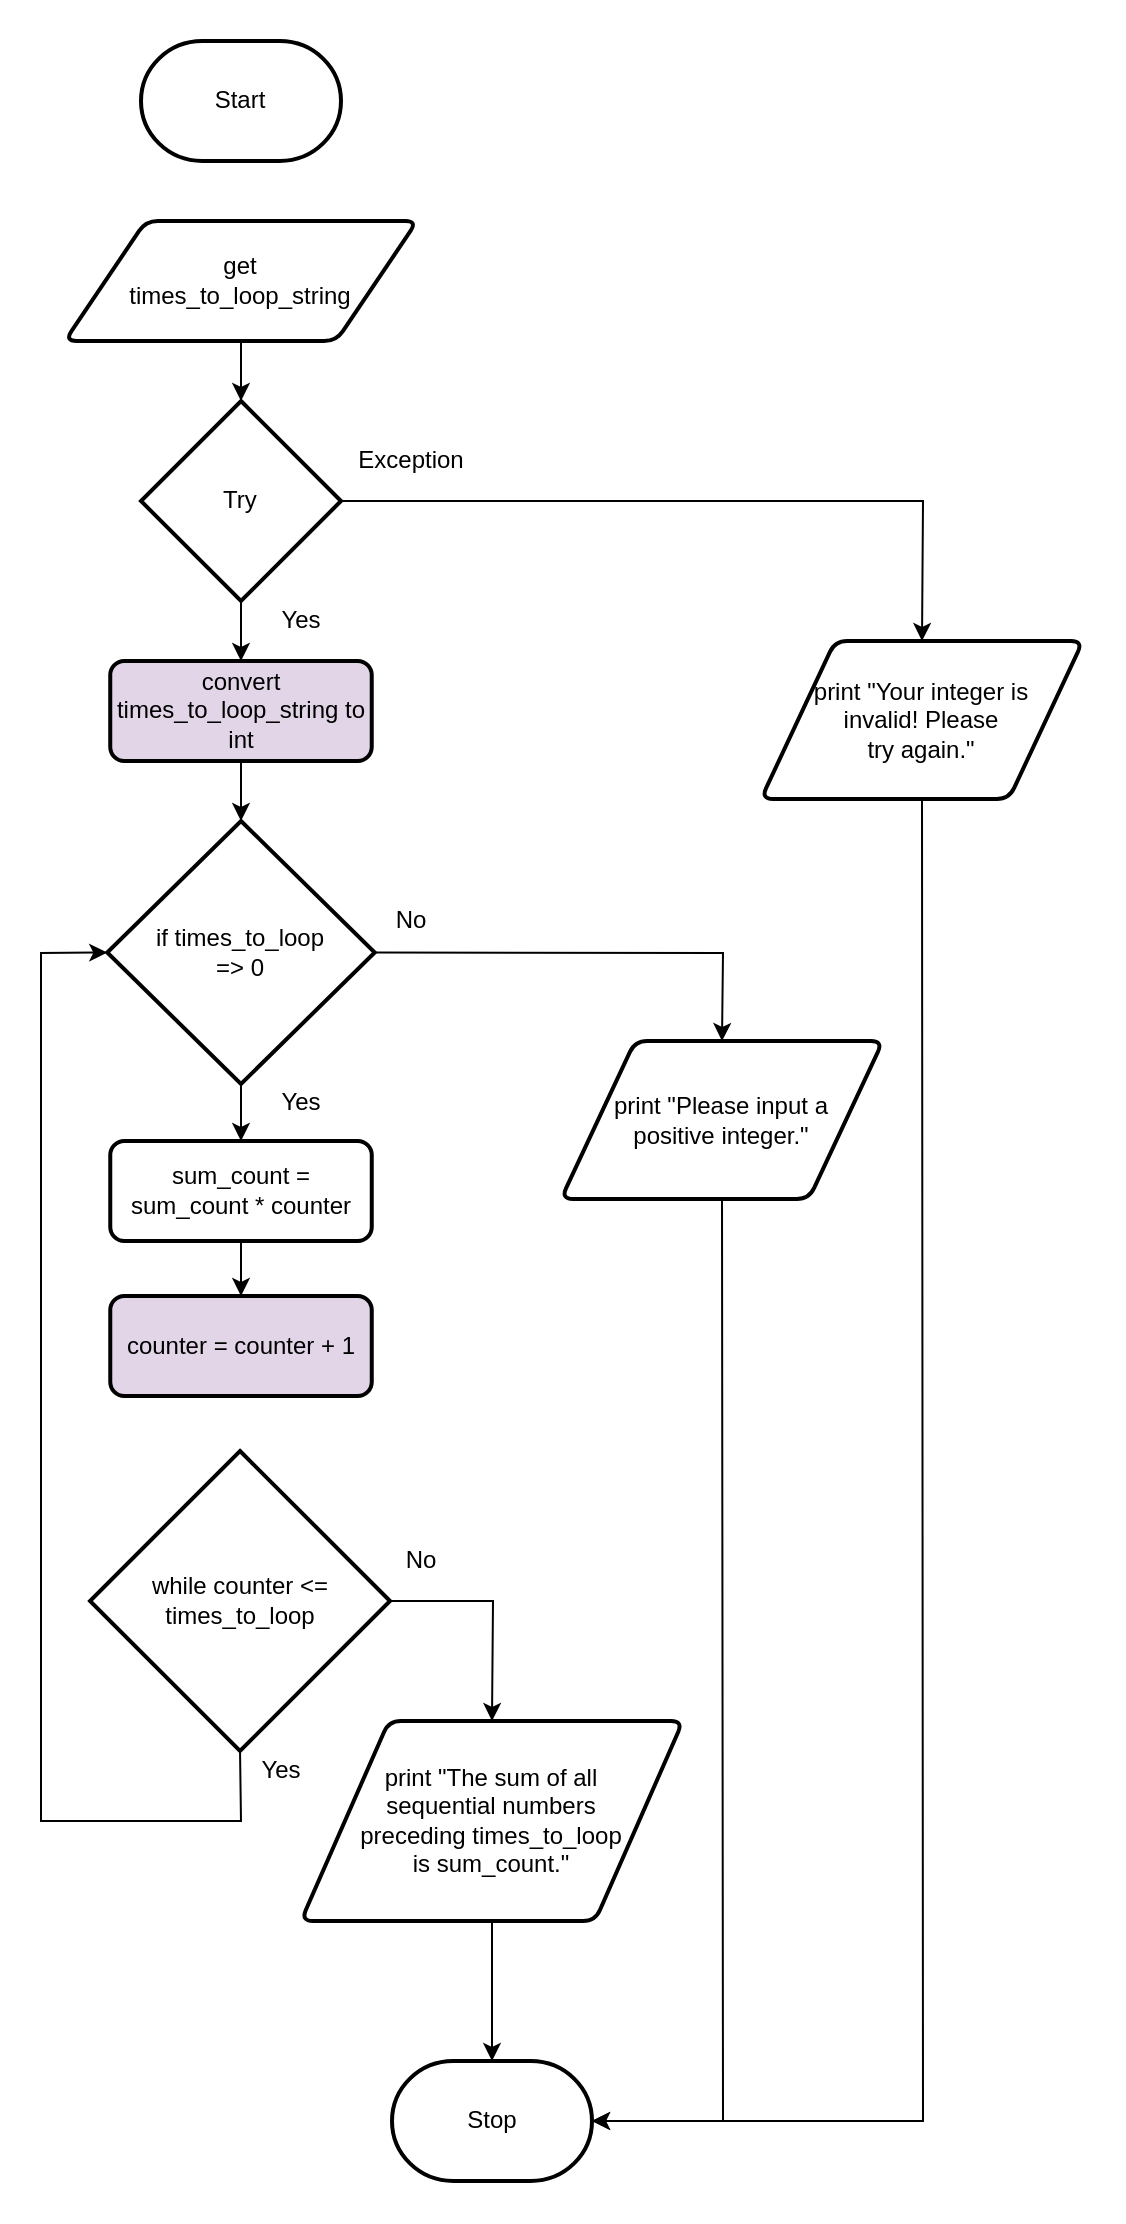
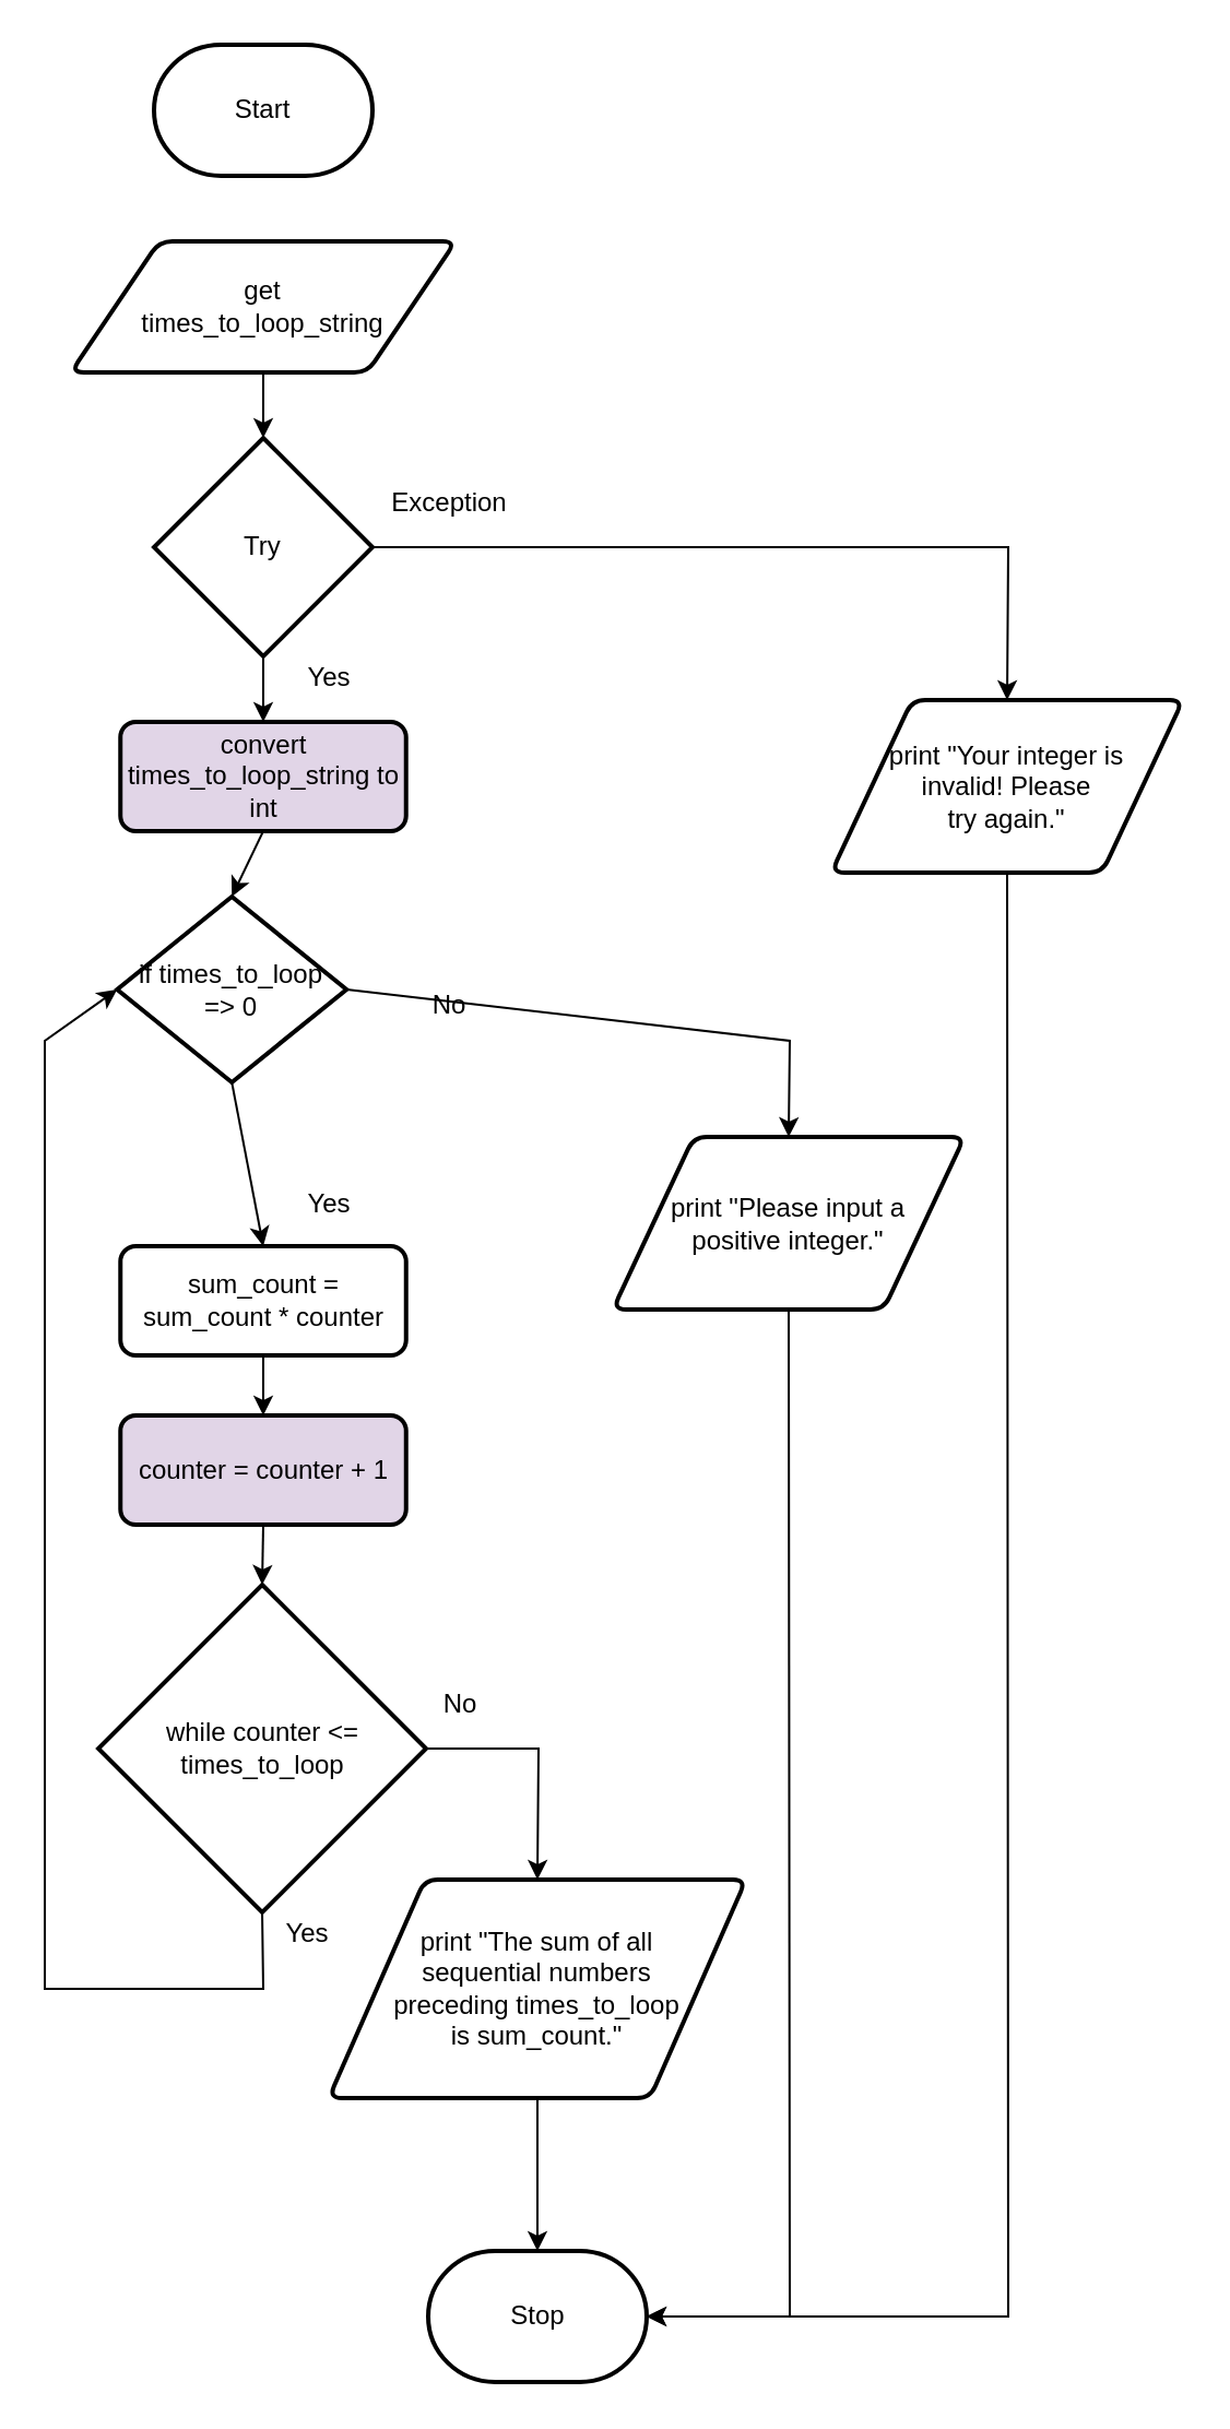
  <mxCell id="0" />
  <mxCell id="1" parent="0" />
  <mxCell id="2" value="Start" style="strokeWidth=2;html=1;shape=mxgraph.flowchart.terminator;whiteSpace=wrap;" vertex="1" parent="1"><mxGeometry x="70" y="20" width="100" height="60" as="geometry" /></mxCell>
  <mxCell id="3" style="edgeStyle=none;rounded=0;html=1;" edge="1" parent="1" source="4" target="13"><mxGeometry relative="1" as="geometry" /></mxCell>
  <mxCell id="4" value="get&lt;br&gt;times_to_loop_string" style="shape=parallelogram;html=1;strokeWidth=2;perimeter=parallelogramPerimeter;whiteSpace=wrap;rounded=1;arcSize=12;size=0.23;" vertex="1" parent="1"><mxGeometry x="31.88" y="110" width="176.25" height="60" as="geometry" /></mxCell>
  <mxCell id="5" value="Stop" style="strokeWidth=2;html=1;shape=mxgraph.flowchart.terminator;whiteSpace=wrap;" vertex="1" parent="1"><mxGeometry x="195.5" y="1030" width="100" height="60" as="geometry" /></mxCell>
  <mxCell id="6" style="edgeStyle=none;html=1;exitX=0.5;exitY=1;exitDx=0;exitDy=0;exitPerimeter=0;entryX=0;entryY=0.5;entryDx=0;entryDy=0;entryPerimeter=0;rounded=0;" edge="1" parent="1" source="8" target="28"><mxGeometry relative="1" as="geometry"><Array as="points"><mxPoint x="120" y="910" /><mxPoint x="20" y="910" /><mxPoint x="20" y="476" /></Array></mxGeometry></mxCell>
  <mxCell id="7" style="edgeStyle=none;rounded=0;html=1;exitX=1;exitY=0.5;exitDx=0;exitDy=0;exitPerimeter=0;entryX=0.5;entryY=0;entryDx=0;entryDy=0;" edge="1" parent="1" source="8" target="19"><mxGeometry relative="1" as="geometry"><Array as="points"><mxPoint x="246" y="800" /></Array></mxGeometry></mxCell>
  <mxCell id="8" value="while counter &amp;lt;= times_to_loop" style="strokeWidth=2;html=1;shape=mxgraph.flowchart.decision;whiteSpace=wrap;" vertex="1" parent="1"><mxGeometry x="44.51" y="725" width="150" height="150" as="geometry" /></mxCell>
  <mxCell id="9" style="edgeStyle=none;html=1;exitX=0.5;exitY=1;exitDx=0;exitDy=0;entryX=1;entryY=0.5;entryDx=0;entryDy=0;entryPerimeter=0;rounded=0;" edge="1" parent="1" source="10" target="5"><mxGeometry relative="1" as="geometry"><Array as="points"><mxPoint x="461" y="1060" /></Array></mxGeometry></mxCell>
  <mxCell id="10" value="print &quot;Your integer is&lt;br&gt;invalid! Please &lt;br&gt;try again.&quot;" style="shape=parallelogram;html=1;strokeWidth=2;perimeter=parallelogramPerimeter;whiteSpace=wrap;rounded=1;arcSize=12;size=0.23;" vertex="1" parent="1"><mxGeometry x="380" y="320" width="161" height="79" as="geometry" /></mxCell>
  <mxCell id="11" style="edgeStyle=none;html=1;entryX=0.5;entryY=0;entryDx=0;entryDy=0;rounded=0;" edge="1" parent="1" source="13" target="10"><mxGeometry relative="1" as="geometry"><Array as="points"><mxPoint x="461" y="250" /></Array></mxGeometry></mxCell>
  <mxCell id="12" style="edgeStyle=none;rounded=0;html=1;" edge="1" parent="1" source="13" target="17"><mxGeometry relative="1" as="geometry" /></mxCell>
  <mxCell id="13" value="Try" style="strokeWidth=2;html=1;shape=mxgraph.flowchart.decision;whiteSpace=wrap;" vertex="1" parent="1"><mxGeometry x="70" y="200" width="100" height="100" as="geometry" /></mxCell>
  <mxCell id="14" value="Yes&lt;br&gt;" style="text;html=1;align=center;verticalAlign=middle;resizable=0;points=[];autosize=1;strokeColor=none;fillColor=none;" vertex="1" parent="1"><mxGeometry x="130" y="541.48" width="40" height="20" as="geometry" /></mxCell>
  <mxCell id="15" value="Exception" style="text;html=1;align=center;verticalAlign=middle;resizable=0;points=[];autosize=1;strokeColor=none;fillColor=none;" vertex="1" parent="1"><mxGeometry x="170" y="220" width="70" height="20" as="geometry" /></mxCell>
  <mxCell id="16" style="edgeStyle=none;rounded=0;html=1;exitX=0.5;exitY=1;exitDx=0;exitDy=0;entryX=0.5;entryY=0;entryDx=0;entryDy=0;entryPerimeter=0;" edge="1" parent="1" source="17" target="28"><mxGeometry relative="1" as="geometry" /></mxCell>
  <mxCell id="17" value="&lt;span&gt;convert times_to_loop_string to int&lt;/span&gt;" style="rounded=1;whiteSpace=wrap;html=1;absoluteArcSize=1;arcSize=14;strokeWidth=2;fillColor=#e1d5e7;" vertex="1" parent="1"><mxGeometry x="54.62" y="330" width="130.75" height="50" as="geometry" /></mxCell>
  <mxCell id="18" style="edgeStyle=none;rounded=0;html=1;exitX=0.5;exitY=1;exitDx=0;exitDy=0;entryX=0.5;entryY=0;entryDx=0;entryDy=0;entryPerimeter=0;" edge="1" parent="1" source="19" target="5"><mxGeometry relative="1" as="geometry" /></mxCell>
  <mxCell id="19" value="print &quot;The sum of all &lt;br&gt;sequential numbers &lt;br&gt;preceding times_to_loop&lt;br&gt;is sum_count.&quot;" style="shape=parallelogram;html=1;strokeWidth=2;perimeter=parallelogramPerimeter;whiteSpace=wrap;rounded=1;arcSize=12;size=0.23;" vertex="1" parent="1"><mxGeometry x="150" y="860" width="191" height="100" as="geometry" /></mxCell>
  <mxCell id="20" value="No" style="text;html=1;align=center;verticalAlign=middle;resizable=0;points=[];autosize=1;strokeColor=none;fillColor=none;" vertex="1" parent="1"><mxGeometry x="190" y="450" width="30" height="20" as="geometry" /></mxCell>
  <mxCell id="21" value="Yes&lt;br&gt;" style="text;html=1;align=center;verticalAlign=middle;resizable=0;points=[];autosize=1;strokeColor=none;fillColor=none;" vertex="1" parent="1"><mxGeometry x="130" y="300" width="40" height="20" as="geometry" /></mxCell>
  <mxCell id="22" style="edgeStyle=none;html=1;exitX=0.5;exitY=1;exitDx=0;exitDy=0;entryX=0.5;entryY=0;entryDx=0;entryDy=0;" edge="1" parent="1" source="23" target="25"><mxGeometry relative="1" as="geometry" /></mxCell>
  <mxCell id="23" value="sum_count = sum_count * counter" style="rounded=1;whiteSpace=wrap;html=1;absoluteArcSize=1;arcSize=14;strokeWidth=2;" vertex="1" parent="1"><mxGeometry x="54.63" y="570" width="130.75" height="50" as="geometry" /></mxCell>
+ <mxCell id="24" style="edgeStyle=none;html=1;exitX=0.5;exitY=1;exitDx=0;exitDy=0;entryX=0.5;entryY=0;entryDx=0;entryDy=0;entryPerimeter=0;" edge="1" parent="1" source="25" target="8"><mxGeometry relative="1" as="geometry" /></mxCell>
  <mxCell id="25" value="counter = counter + 1" style="rounded=1;whiteSpace=wrap;html=1;absoluteArcSize=1;arcSize=14;strokeWidth=2;fillColor=#e1d5e7;" vertex="1" parent="1"><mxGeometry x="54.63" y="647.5" width="130.75" height="50" as="geometry" /></mxCell>
  <mxCell id="26" style="edgeStyle=none;rounded=0;html=1;exitX=1;exitY=0.5;exitDx=0;exitDy=0;exitPerimeter=0;entryX=0.5;entryY=0;entryDx=0;entryDy=0;" edge="1" parent="1" source="28" target="30"><mxGeometry relative="1" as="geometry"><mxPoint x="400" y="542.609" as="targetPoint" /><Array as="points"><mxPoint x="361" y="476" /></Array></mxGeometry></mxCell>
  <mxCell id="27" style="edgeStyle=none;html=1;exitX=0.5;exitY=1;exitDx=0;exitDy=0;exitPerimeter=0;entryX=0.5;entryY=0;entryDx=0;entryDy=0;" edge="1" parent="1" source="28" target="23"><mxGeometry relative="1" as="geometry" /></mxCell>
- <mxCell id="28" value="if times_to_loop&lt;br&gt;=&amp;gt; 0" style="strokeWidth=2;html=1;shape=mxgraph.flowchart.decision;whiteSpace=wrap;" vertex="1" parent="1"><mxGeometry x="53.12" y="410" width="133.75" height="131.48" as="geometry" /></mxCell>
+ <mxCell id="28" value="if times_to_loop&lt;br&gt;=&amp;gt; 0" style="strokeWidth=2;html=1;shape=mxgraph.flowchart.decision;whiteSpace=wrap;" vertex="1" parent="1"><mxGeometry x="53.12" y="410" width="105" height="85" as="geometry" /></mxCell>
  <mxCell id="29" style="edgeStyle=none;rounded=0;html=1;exitX=0.5;exitY=1;exitDx=0;exitDy=0;entryX=1;entryY=0.5;entryDx=0;entryDy=0;entryPerimeter=0;" edge="1" parent="1" source="30" target="5"><mxGeometry relative="1" as="geometry"><Array as="points"><mxPoint x="361" y="1060" /></Array></mxGeometry></mxCell>
  <mxCell id="30" value="print &quot;Please input a &lt;br&gt;positive integer.&quot;" style="shape=parallelogram;html=1;strokeWidth=2;perimeter=parallelogramPerimeter;whiteSpace=wrap;rounded=1;arcSize=12;size=0.23;" vertex="1" parent="1"><mxGeometry x="280" y="520" width="161" height="79" as="geometry" /></mxCell>
  <mxCell id="31" value="No" style="text;html=1;align=center;verticalAlign=middle;resizable=0;points=[];autosize=1;strokeColor=none;fillColor=none;" vertex="1" parent="1"><mxGeometry x="194.51" y="770" width="30" height="20" as="geometry" /></mxCell>
  <mxCell id="32" value="Yes&lt;br&gt;" style="text;html=1;align=center;verticalAlign=middle;resizable=0;points=[];autosize=1;strokeColor=none;fillColor=none;" vertex="1" parent="1"><mxGeometry x="120" y="875" width="40" height="20" as="geometry" /></mxCell>
